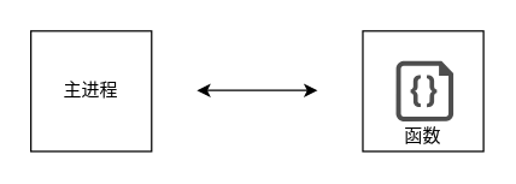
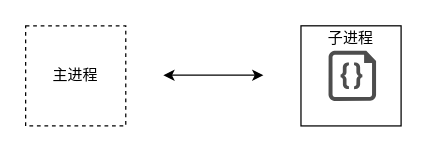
  <mxCell id="0" />
  <mxCell id="1" parent="0" />
- <mxCell id="2" value="主进程" style="whiteSpace=wrap;html=1;aspect=fixed;" parent="1" vertex="1"><mxGeometry x="20" y="20" width="80" height="80" as="geometry" /></mxCell>
+ <mxCell id="2" value="主进程" style="whiteSpace=wrap;html=1;aspect=fixed;dashed=1;" parent="1" vertex="1"><mxGeometry x="20" y="20" width="80" height="80" as="geometry" /></mxCell>
  <mxCell id="3" value="" style="endArrow=classic;startArrow=classic;html=1;" parent="1" edge="1"><mxGeometry width="50" height="50" relative="1" as="geometry"><mxPoint x="130" y="59.5" as="sourcePoint" /><mxPoint x="210" y="59.5" as="targetPoint" /></mxGeometry></mxCell>
  <mxCell id="4" value="" style="whiteSpace=wrap;html=1;aspect=fixed;" parent="1" vertex="1"><mxGeometry x="240" y="20" width="80" height="80" as="geometry" /></mxCell>
  <mxCell id="5" value="" style="verticalLabelPosition=bottom;html=1;verticalAlign=top;align=center;strokeColor=none;shape=mxgraph.azure.code_file;pointerEvents=1;fillColor=#4D4D4D;" parent="1" vertex="1"><mxGeometry x="262" y="40" width="38" height="40" as="geometry" /></mxCell>
- <mxCell id="7" value="函数" style="text;html=1;strokeColor=none;fillColor=none;align=center;verticalAlign=middle;whiteSpace=wrap;rounded=0;" parent="1" vertex="1"><mxGeometry x="260" y="80" width="40" height="20" as="geometry" /></mxCell>
+ <mxCell id="6" value="子进程" style="text;html=1;strokeColor=none;fillColor=none;align=center;verticalAlign=middle;whiteSpace=wrap;rounded=0;" parent="1" vertex="1"><mxGeometry x="260" y="20" width="40" height="20" as="geometry" /></mxCell>
